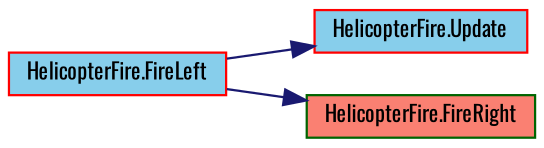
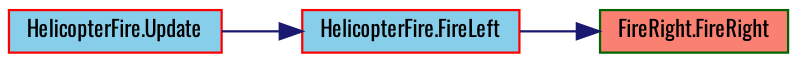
  digraph {
    fontname=Oswald
    rankdir=LR
    node [color=red fillcolor=skyblue fontname=Oswald fontsize=10 shape=record style=filled]
    edge [color=midnightblue fontname=Oswald fontsize=10 labelfontname=Helvetica labelfontsize=10 style=solid]
    n1 [fontcolor=black height=0.2 label="HelicopterFire.Update" width=0.4]
    n2 [height=0.2 label="HelicopterFire.FireLeft" width=0.4]
-   n3 [color=darkgreen fillcolor=salmon height=0.2 label="HelicopterFire.FireRight" width=0.4]
-   n2 -> n1
+   n3 [color=darkgreen fillcolor=salmon height=0.2 label="FireRight.FireRight" width=0.4]
+   n1 -> n2
    n2 -> n3
  }
